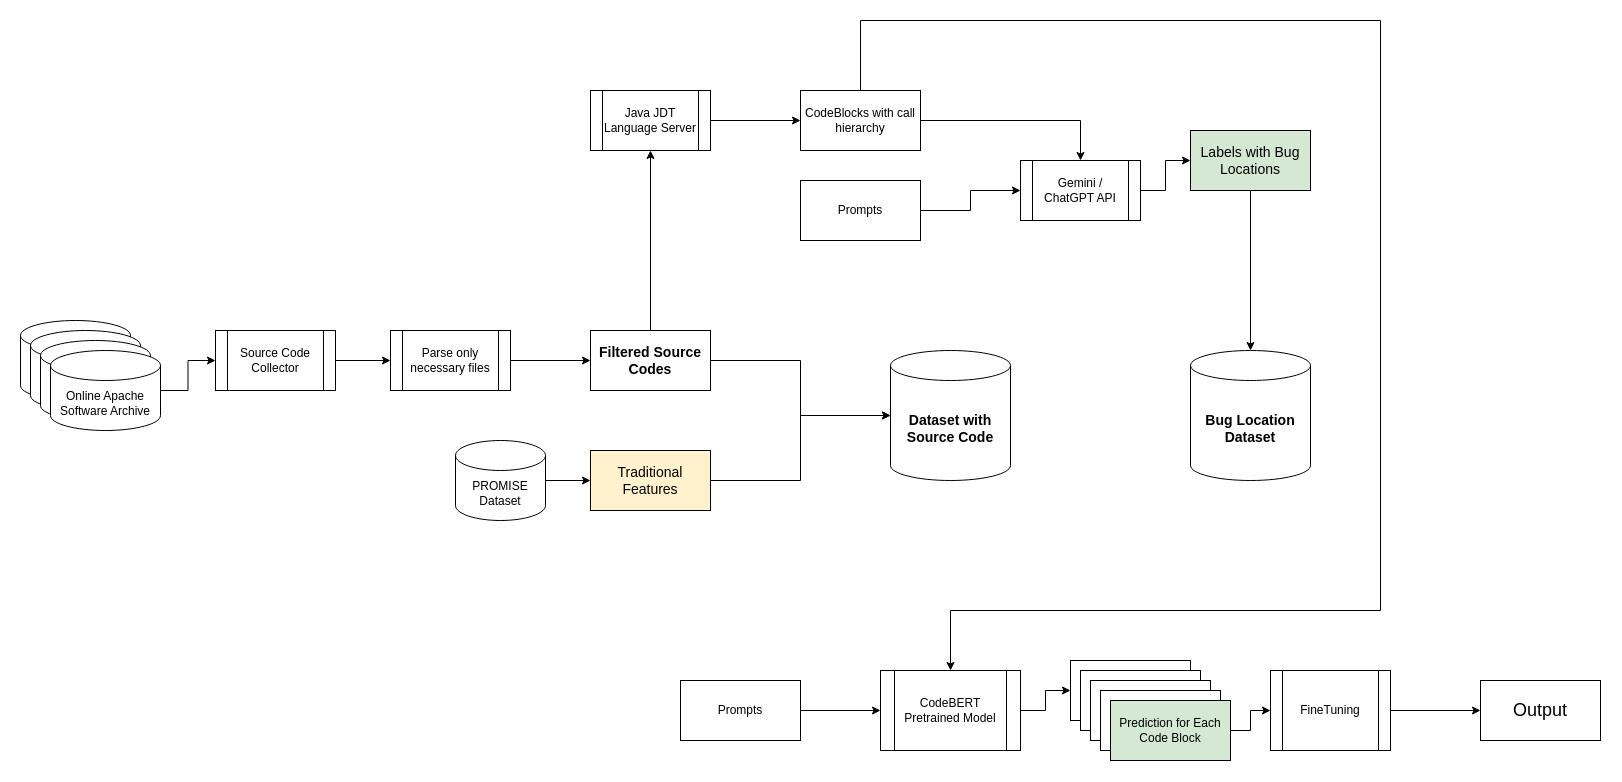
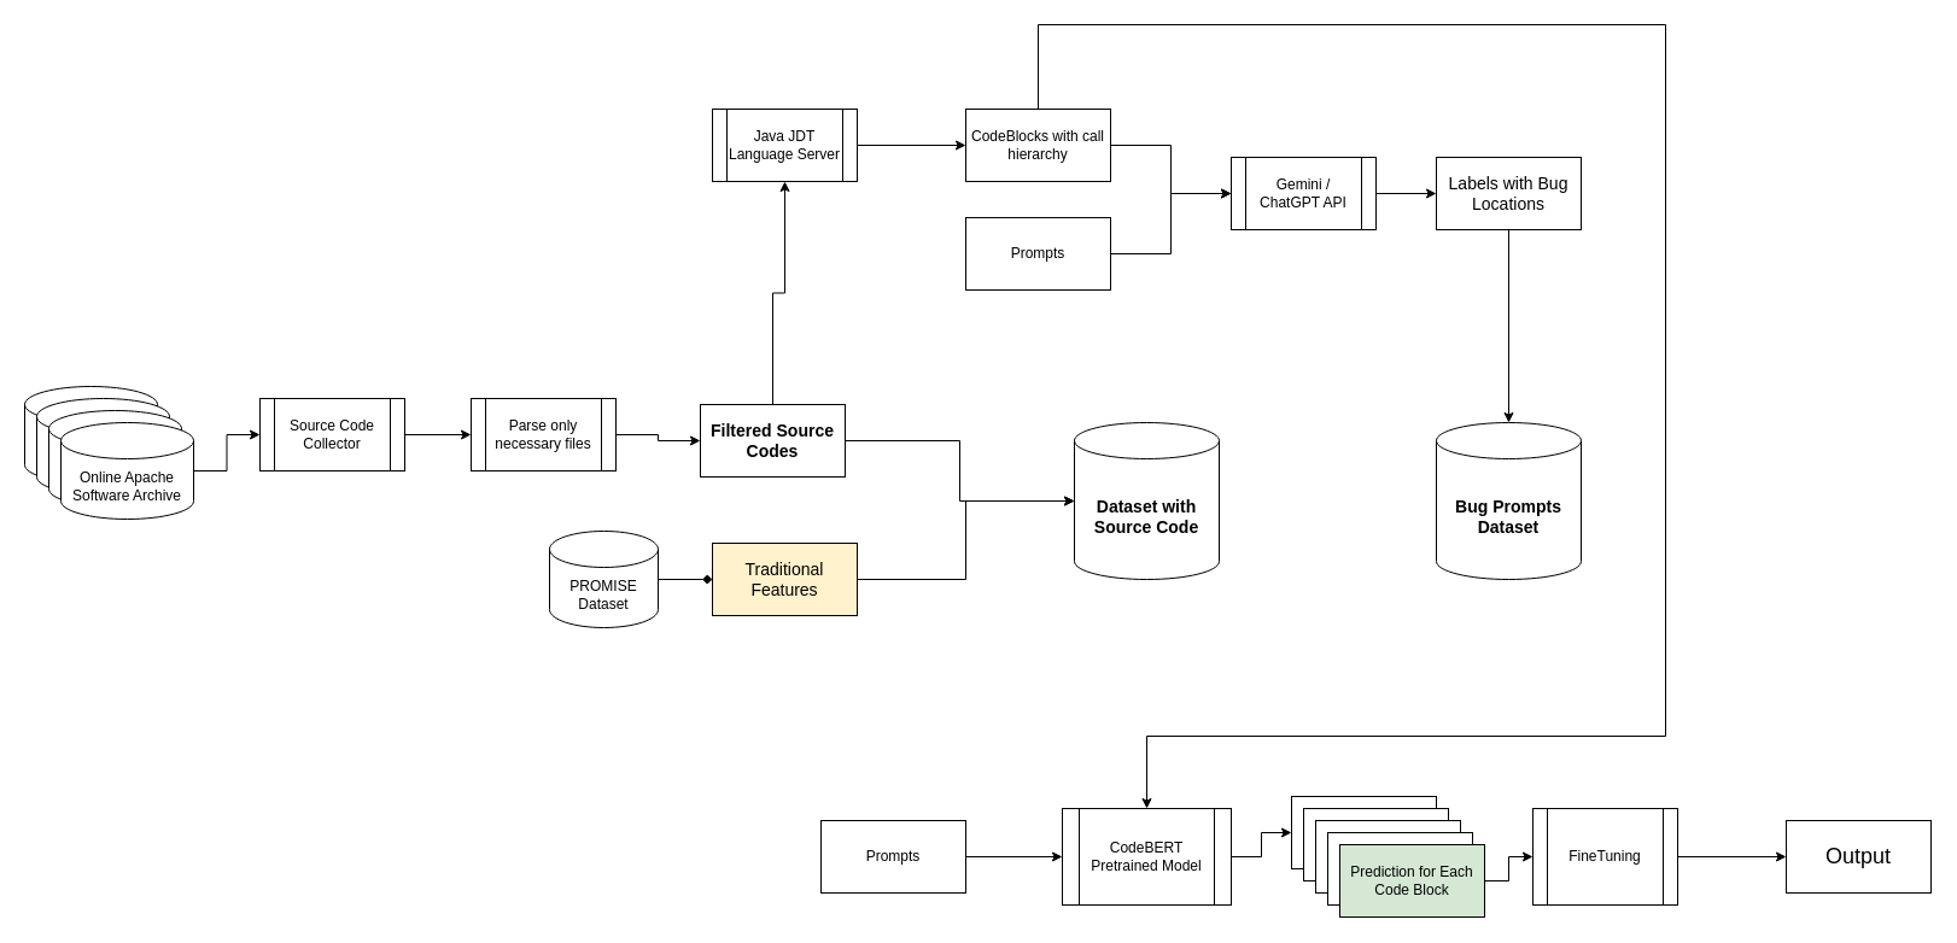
  <mxCell id="0" />
  <mxCell id="1" parent="0" />
  <mxCell id="2" value="" style="edgeStyle=orthogonalEdgeStyle;rounded=0;orthogonalLoop=1;jettySize=auto;html=1;" parent="1" source="3" target="43" edge="1"><mxGeometry relative="1" as="geometry" /></mxCell>
  <mxCell id="3" value="CodeBERT Pretrained Model" style="shape=process;whiteSpace=wrap;html=1;backgroundOutline=1;" parent="1" vertex="1"><mxGeometry x="880" y="670" width="140" height="80" as="geometry" /></mxCell>
  <mxCell id="4" value="" style="group" parent="1" vertex="1" connectable="0"><mxGeometry x="20" y="130" width="1290" height="390" as="geometry" /></mxCell>
  <mxCell id="5" value="" style="group;movable=1;resizable=1;rotatable=1;deletable=1;editable=1;locked=0;connectable=1;" parent="4" vertex="1" connectable="0"><mxGeometry x="435" y="310" width="255" height="80" as="geometry" /></mxCell>
  <mxCell id="6" value="&lt;font style=&quot;&quot;&gt;&lt;font style=&quot;font-size: 14px;&quot;&gt;Traditional Features&lt;/font&gt;&lt;br&gt;&lt;/font&gt;" style="rounded=0;whiteSpace=wrap;html=1;movable=1;resizable=1;rotatable=1;deletable=1;editable=1;locked=0;connectable=1;fillColor=#fff2cc;" parent="5" vertex="1"><mxGeometry x="135" y="10" width="120" height="60" as="geometry" /></mxCell>
- <mxCell id="7" style="edgeStyle=orthogonalEdgeStyle;rounded=0;orthogonalLoop=1;jettySize=auto;html=1;entryX=0;entryY=0.5;entryDx=0;entryDy=0;movable=1;resizable=1;rotatable=1;deletable=1;editable=1;locked=0;connectable=1;" parent="5" source="8" target="6" edge="1"><mxGeometry relative="1" as="geometry" /></mxCell>
+ <mxCell id="7" style="edgeStyle=orthogonalEdgeStyle;rounded=0;orthogonalLoop=1;jettySize=auto;html=1;entryX=0;entryY=0.5;entryDx=0;entryDy=0;movable=1;resizable=1;rotatable=1;deletable=1;editable=1;locked=0;connectable=1;endArrow=diamond;" parent="5" source="8" target="6" edge="1"><mxGeometry relative="1" as="geometry" /></mxCell>
  <mxCell id="8" value="PROMISE Dataset" style="shape=cylinder3;whiteSpace=wrap;html=1;boundedLbl=1;backgroundOutline=1;size=15;movable=1;resizable=1;rotatable=1;deletable=1;editable=1;locked=0;connectable=1;" parent="5" vertex="1"><mxGeometry width="90" height="80" as="geometry" /></mxCell>
  <mxCell id="9" value="" style="group;movable=1;resizable=1;rotatable=1;deletable=1;editable=1;locked=0;connectable=1;" parent="4" vertex="1" connectable="0"><mxGeometry y="190" width="690" height="110" as="geometry" /></mxCell>
  <mxCell id="10" value="" style="group;movable=1;resizable=1;rotatable=1;deletable=1;editable=1;locked=0;connectable=1;" parent="9" vertex="1" connectable="0"><mxGeometry width="140" height="110" as="geometry" /></mxCell>
  <mxCell id="11" value="Online Apache Software Archive" style="shape=cylinder3;whiteSpace=wrap;html=1;boundedLbl=1;backgroundOutline=1;size=15;movable=1;resizable=1;rotatable=1;deletable=1;editable=1;locked=0;connectable=1;" parent="10" vertex="1"><mxGeometry width="110" height="80" as="geometry" /></mxCell>
  <mxCell id="12" value="Online Apache Software Archive" style="shape=cylinder3;whiteSpace=wrap;html=1;boundedLbl=1;backgroundOutline=1;size=15;movable=1;resizable=1;rotatable=1;deletable=1;editable=1;locked=0;connectable=1;" parent="10" vertex="1"><mxGeometry x="10" y="10" width="110" height="80" as="geometry" /></mxCell>
  <mxCell id="13" value="Online Apache Software Archive" style="shape=cylinder3;whiteSpace=wrap;html=1;boundedLbl=1;backgroundOutline=1;size=15;movable=1;resizable=1;rotatable=1;deletable=1;editable=1;locked=0;connectable=1;" parent="10" vertex="1"><mxGeometry x="20" y="20" width="110" height="80" as="geometry" /></mxCell>
  <mxCell id="14" value="Online Apache Software Archive" style="shape=cylinder3;whiteSpace=wrap;html=1;boundedLbl=1;backgroundOutline=1;size=15;movable=1;resizable=1;rotatable=1;deletable=1;editable=1;locked=0;connectable=1;" parent="10" vertex="1"><mxGeometry x="30" y="30" width="110" height="80" as="geometry" /></mxCell>
  <mxCell id="15" value="Source Code Collector" style="shape=process;whiteSpace=wrap;html=1;backgroundOutline=1;movable=1;resizable=1;rotatable=1;deletable=1;editable=1;locked=0;connectable=1;" parent="9" vertex="1"><mxGeometry x="195" y="10" width="120" height="60" as="geometry" /></mxCell>
  <mxCell id="16" value="" style="edgeStyle=orthogonalEdgeStyle;rounded=0;orthogonalLoop=1;jettySize=auto;html=1;movable=1;resizable=1;rotatable=1;deletable=1;editable=1;locked=0;connectable=1;" parent="9" source="14" target="15" edge="1"><mxGeometry relative="1" as="geometry" /></mxCell>
  <mxCell id="17" value="Parse only necessary files" style="shape=process;whiteSpace=wrap;html=1;backgroundOutline=1;movable=1;resizable=1;rotatable=1;deletable=1;editable=1;locked=0;connectable=1;" parent="9" vertex="1"><mxGeometry x="370" y="10" width="120" height="60" as="geometry" /></mxCell>
  <mxCell id="18" value="" style="edgeStyle=orthogonalEdgeStyle;rounded=0;orthogonalLoop=1;jettySize=auto;html=1;movable=1;resizable=1;rotatable=1;deletable=1;editable=1;locked=0;connectable=1;" parent="9" source="15" target="17" edge="1"><mxGeometry relative="1" as="geometry" /></mxCell>
- <mxCell id="19" value="&lt;font style=&quot;font-size: 14px;&quot;&gt;&lt;b&gt;Filtered Source Codes&lt;/b&gt;&lt;/font&gt;" style="whiteSpace=wrap;html=1;movable=1;resizable=1;rotatable=1;deletable=1;editable=1;locked=0;connectable=1;" parent="9" vertex="1"><mxGeometry x="570" y="10" width="120" height="60" as="geometry" /></mxCell>
+ <mxCell id="19" value="&lt;font style=&quot;font-size: 14px;&quot;&gt;&lt;b&gt;Filtered Source Codes&lt;/b&gt;&lt;/font&gt;" style="whiteSpace=wrap;html=1;movable=1;resizable=1;rotatable=1;deletable=1;editable=1;locked=0;connectable=1;" parent="9" vertex="1"><mxGeometry x="560" y="15" width="120" height="60" as="geometry" /></mxCell>
  <mxCell id="20" value="" style="edgeStyle=orthogonalEdgeStyle;rounded=0;orthogonalLoop=1;jettySize=auto;html=1;movable=1;resizable=1;rotatable=1;deletable=1;editable=1;locked=0;connectable=1;" parent="9" source="17" target="19" edge="1"><mxGeometry relative="1" as="geometry" /></mxCell>
  <mxCell id="21" value="&lt;font style=&quot;font-size: 14px;&quot;&gt;&lt;b&gt;Dataset with Source Code&lt;/b&gt;&lt;/font&gt;" style="shape=cylinder3;whiteSpace=wrap;html=1;boundedLbl=1;backgroundOutline=1;size=15;movable=1;resizable=1;rotatable=1;deletable=1;editable=1;locked=0;connectable=1;" parent="4" vertex="1"><mxGeometry x="870" y="220" width="120" height="130" as="geometry" /></mxCell>
  <mxCell id="22" value="" style="edgeStyle=orthogonalEdgeStyle;rounded=0;orthogonalLoop=1;jettySize=auto;html=1;movable=1;resizable=1;rotatable=1;deletable=1;editable=1;locked=0;connectable=1;" parent="4" source="6" target="21" edge="1"><mxGeometry relative="1" as="geometry" /></mxCell>
  <mxCell id="23" value="" style="edgeStyle=orthogonalEdgeStyle;rounded=0;orthogonalLoop=1;jettySize=auto;html=1;movable=1;resizable=1;rotatable=1;deletable=1;editable=1;locked=0;connectable=1;" parent="4" source="19" target="21" edge="1"><mxGeometry relative="1" as="geometry" /></mxCell>
  <mxCell id="24" value="CodeBlocks with call hierarchy" style="whiteSpace=wrap;html=1;" parent="4" vertex="1"><mxGeometry x="780" y="-40" width="120" height="60" as="geometry" /></mxCell>
- <mxCell id="25" value="Gemini / ChatGPT API" style="shape=process;whiteSpace=wrap;html=1;backgroundOutline=1;" parent="4" vertex="1"><mxGeometry x="1000" y="30" width="120" height="60" as="geometry" /></mxCell>
+ <mxCell id="25" value="Gemini / ChatGPT API" style="shape=process;whiteSpace=wrap;html=1;backgroundOutline=1;" parent="4" vertex="1"><mxGeometry x="1000" width="120" height="60" as="geometry" /></mxCell>
  <mxCell id="26" value="" style="edgeStyle=orthogonalEdgeStyle;rounded=0;orthogonalLoop=1;jettySize=auto;html=1;" parent="4" source="24" target="25" edge="1"><mxGeometry relative="1" as="geometry" /></mxCell>
- <mxCell id="27" value="&lt;font style=&quot;font-size: 14px;&quot;&gt;Labels&amp;nbsp;with Bug Locations&lt;/font&gt;" style="whiteSpace=wrap;html=1;fillColor=#d5e8d4;" parent="4" vertex="1"><mxGeometry x="1170" width="120" height="60" as="geometry" /></mxCell>
+ <mxCell id="27" value="&lt;font style=&quot;font-size: 14px;&quot;&gt;Labels&amp;nbsp;with Bug Locations&lt;/font&gt;" style="whiteSpace=wrap;html=1;" parent="4" vertex="1"><mxGeometry x="1170" width="120" height="60" as="geometry" /></mxCell>
  <mxCell id="28" value="" style="edgeStyle=orthogonalEdgeStyle;rounded=0;orthogonalLoop=1;jettySize=auto;html=1;" parent="4" source="25" target="27" edge="1"><mxGeometry relative="1" as="geometry" /></mxCell>
- <mxCell id="29" value="&lt;font style=&quot;font-size: 14px;&quot;&gt;&lt;b&gt;Bug Location Dataset&lt;/b&gt;&lt;/font&gt;" style="shape=cylinder3;whiteSpace=wrap;html=1;boundedLbl=1;backgroundOutline=1;size=15;movable=1;resizable=1;rotatable=1;deletable=1;editable=1;locked=0;connectable=1;" parent="4" vertex="1"><mxGeometry x="1170" y="220" width="120" height="130" as="geometry" /></mxCell>
+ <mxCell id="29" value="&lt;font style=&quot;font-size: 14px;&quot;&gt;&lt;b&gt;Bug Prompts Dataset&lt;/b&gt;&lt;/font&gt;" style="shape=cylinder3;whiteSpace=wrap;html=1;boundedLbl=1;backgroundOutline=1;size=15;movable=1;resizable=1;rotatable=1;deletable=1;editable=1;locked=0;connectable=1;" parent="4" vertex="1"><mxGeometry x="1170" y="220" width="120" height="130" as="geometry" /></mxCell>
  <mxCell id="30" value="" style="edgeStyle=orthogonalEdgeStyle;rounded=0;orthogonalLoop=1;jettySize=auto;html=1;" parent="4" source="27" target="29" edge="1"><mxGeometry relative="1" as="geometry" /></mxCell>
  <mxCell id="31" style="edgeStyle=orthogonalEdgeStyle;rounded=0;orthogonalLoop=1;jettySize=auto;html=1;entryX=0;entryY=0.5;entryDx=0;entryDy=0;" parent="4" source="32" target="25" edge="1"><mxGeometry relative="1" as="geometry" /></mxCell>
  <mxCell id="32" value="Prompts" style="rounded=0;whiteSpace=wrap;html=1;" parent="4" vertex="1"><mxGeometry x="780" y="50" width="120" height="60" as="geometry" /></mxCell>
  <mxCell id="33" value="" style="edgeStyle=orthogonalEdgeStyle;rounded=0;orthogonalLoop=1;jettySize=auto;html=1;" parent="1" source="34" target="3" edge="1"><mxGeometry relative="1" as="geometry" /></mxCell>
  <mxCell id="34" value="Prompts" style="rounded=0;whiteSpace=wrap;html=1;" parent="1" vertex="1"><mxGeometry x="680" y="680" width="120" height="60" as="geometry" /></mxCell>
  <mxCell id="35" style="edgeStyle=orthogonalEdgeStyle;rounded=0;orthogonalLoop=1;jettySize=auto;html=1;entryX=0.5;entryY=0;entryDx=0;entryDy=0;" parent="1" source="24" target="3" edge="1"><mxGeometry relative="1" as="geometry"><mxPoint x="900" y="630" as="targetPoint" /><Array as="points"><mxPoint x="860" y="20" /><mxPoint x="1380" y="20" /><mxPoint x="1380" y="610" /><mxPoint x="950" y="610" /></Array></mxGeometry></mxCell>
  <mxCell id="36" value="Java JDT Language Server" style="shape=process;whiteSpace=wrap;html=1;backgroundOutline=1;" parent="1" vertex="1"><mxGeometry x="590" y="90" width="120" height="60" as="geometry" /></mxCell>
  <mxCell id="37" value="" style="edgeStyle=orthogonalEdgeStyle;rounded=0;orthogonalLoop=1;jettySize=auto;html=1;" parent="1" source="19" target="36" edge="1"><mxGeometry relative="1" as="geometry" /></mxCell>
  <mxCell id="38" value="" style="edgeStyle=orthogonalEdgeStyle;rounded=0;orthogonalLoop=1;jettySize=auto;html=1;" parent="1" source="36" target="24" edge="1"><mxGeometry relative="1" as="geometry" /></mxCell>
  <mxCell id="39" value="" style="edgeStyle=orthogonalEdgeStyle;rounded=0;orthogonalLoop=1;jettySize=auto;html=1;" parent="1" source="40" target="41" edge="1"><mxGeometry relative="1" as="geometry" /></mxCell>
  <mxCell id="40" value="FineTuning" style="shape=process;whiteSpace=wrap;html=1;backgroundOutline=1;" parent="1" vertex="1"><mxGeometry x="1270" y="670" width="120" height="80" as="geometry" /></mxCell>
  <mxCell id="41" value="&lt;font style=&quot;font-size: 18px;&quot;&gt;Output&lt;/font&gt;" style="whiteSpace=wrap;html=1;" parent="1" vertex="1"><mxGeometry x="1480" y="680" width="120" height="60" as="geometry" /></mxCell>
  <mxCell id="42" value="" style="group" parent="1" vertex="1" connectable="0"><mxGeometry x="1070" y="660" width="160" height="100" as="geometry" /></mxCell>
  <mxCell id="43" value="" style="whiteSpace=wrap;html=1;" parent="42" vertex="1"><mxGeometry width="120" height="60" as="geometry" /></mxCell>
  <mxCell id="44" value="" style="whiteSpace=wrap;html=1;" parent="42" vertex="1"><mxGeometry x="10" y="10" width="120" height="60" as="geometry" /></mxCell>
  <mxCell id="45" value="" style="whiteSpace=wrap;html=1;" parent="42" vertex="1"><mxGeometry x="20" y="20" width="120" height="60" as="geometry" /></mxCell>
  <mxCell id="46" value="" style="whiteSpace=wrap;html=1;" parent="42" vertex="1"><mxGeometry x="30" y="30" width="120" height="60" as="geometry" /></mxCell>
  <mxCell id="47" value="Prediction for Each Code Block" style="whiteSpace=wrap;html=1;fillColor=#d5e8d4;" parent="42" vertex="1"><mxGeometry x="40" y="40" width="120" height="60" as="geometry" /></mxCell>
  <mxCell id="48" value="" style="edgeStyle=orthogonalEdgeStyle;rounded=0;orthogonalLoop=1;jettySize=auto;html=1;" parent="1" source="47" target="40" edge="1"><mxGeometry relative="1" as="geometry" /></mxCell>
